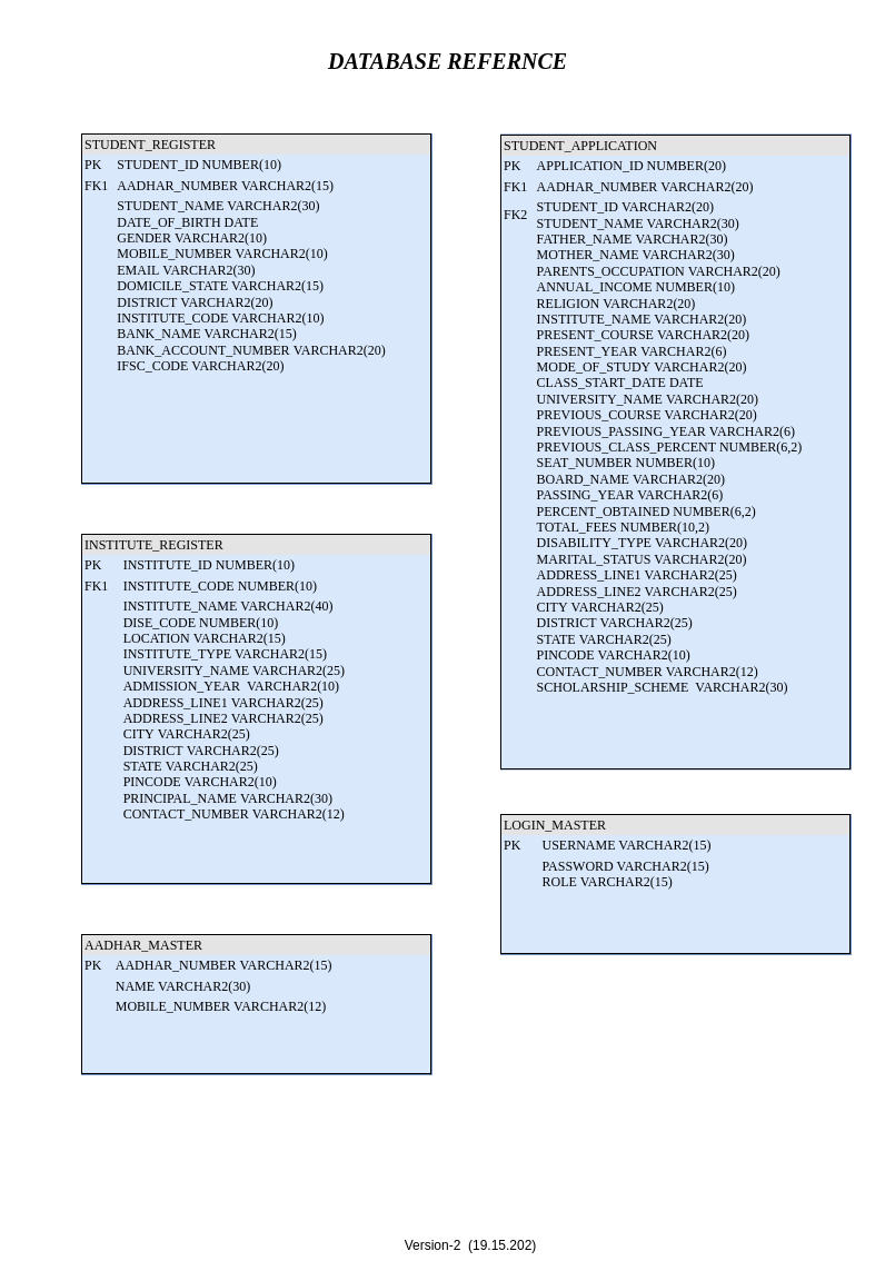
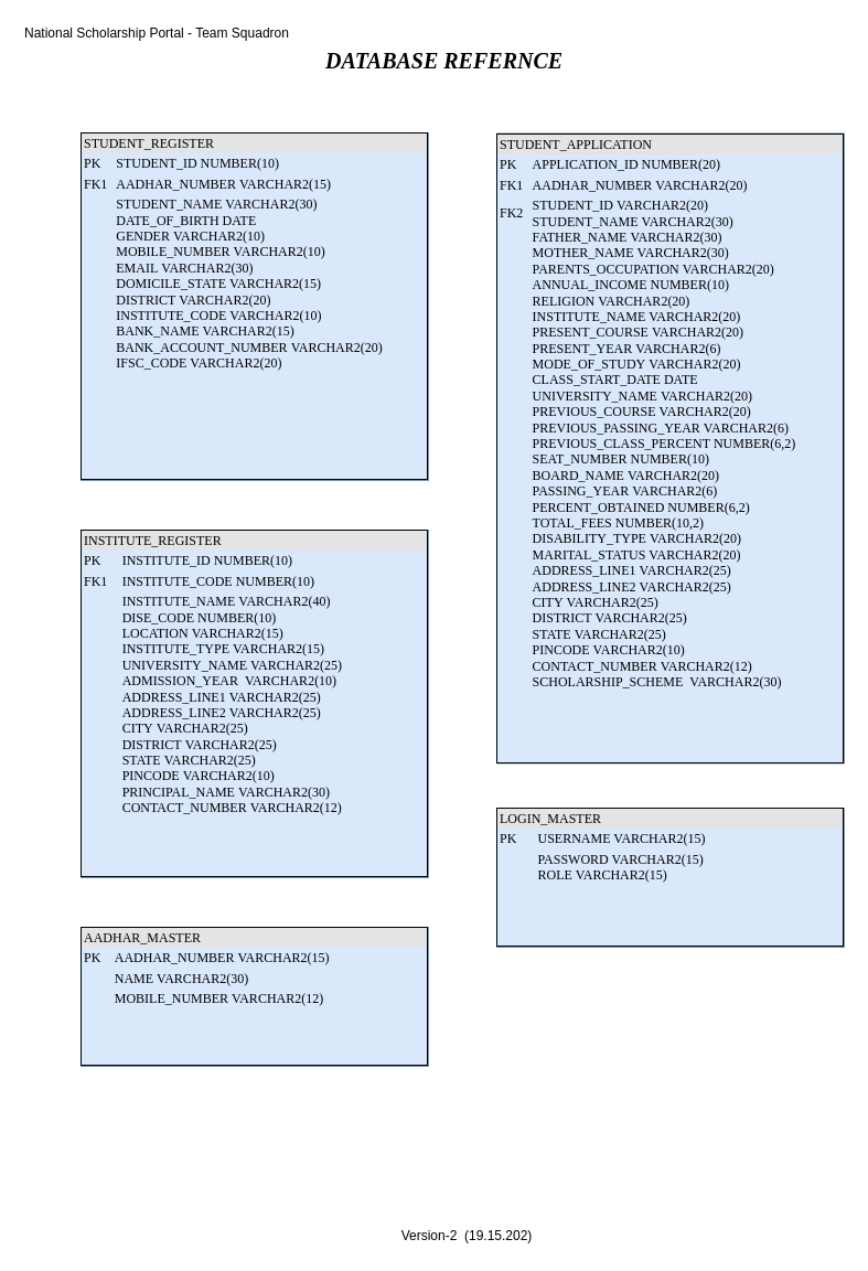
  <mxCell id="0" />
  <mxCell id="1" parent="0" />
  <mxCell id="2" value="&lt;font face=&quot;Verdana&quot; size=&quot;1&quot;&gt;&lt;i&gt;&lt;b style=&quot;font-size: 20px&quot;&gt;DATABASE REFERNCE&lt;/b&gt;&lt;/i&gt;&lt;/font&gt;" style="text;html=1;resizable=0;points=[];autosize=1;align=left;verticalAlign=top;spacingTop=-4;" parent="1" vertex="1"><mxGeometry x="293" y="40" width="260" height="20" as="geometry" /></mxCell>
+ <mxCell id="3" value="National Scholarship Portal - Team Squadron" style="text;html=1;resizable=0;points=[];autosize=1;align=left;verticalAlign=top;spacingTop=-4;" parent="1" vertex="1"><mxGeometry x="20" y="20" width="260" height="20" as="geometry" /></mxCell>
  <mxCell id="4" value="&lt;div style=&quot;box-sizing: border-box ; width: 100% ; background: #e4e4e4 ; padding: 2px&quot;&gt;STUDENT_APPLICATION&lt;/div&gt;&lt;table style=&quot;width: 100% ; font-size: 1em&quot; cellpadding=&quot;2&quot; cellspacing=&quot;0&quot;&gt;&lt;tbody&gt;&lt;tr&gt;&lt;td&gt;PK&lt;/td&gt;&lt;td&gt;APPLICATION_ID&amp;nbsp;NUMBER(20)&lt;/td&gt;&lt;/tr&gt;&lt;tr&gt;&lt;td&gt;FK1&lt;br&gt;&lt;/td&gt;&lt;td&gt;AADHAR_NUMBER&amp;nbsp;VARCHAR2(20)&lt;br&gt;&lt;/td&gt;&lt;/tr&gt;&lt;tr&gt;&lt;td&gt;FK2&lt;br&gt;&lt;br&gt;&lt;br&gt;&lt;br&gt;&lt;br&gt;&lt;br&gt;&lt;br&gt;&lt;br&gt;&lt;br&gt;&lt;br&gt;&lt;br&gt;&lt;br&gt;&lt;br&gt;&lt;br&gt;&lt;br&gt;&lt;br&gt;&lt;br&gt;&lt;br&gt;&lt;br&gt;&lt;br&gt;&lt;br&gt;&lt;br&gt;&lt;br&gt;&lt;br&gt;&lt;br&gt;&lt;br&gt;&lt;br&gt;&lt;br&gt;&lt;br&gt;&lt;br&gt;&lt;br&gt;&lt;br&gt;&lt;br&gt;&lt;/td&gt;&lt;td&gt;STUDENT_ID&amp;nbsp;VARCHAR2(20)&lt;br&gt;STUDENT_NAME&amp;nbsp;VARCHAR2(30)&lt;br&gt;FATHER_NAME&amp;nbsp;VARCHAR2(30)&lt;br&gt;MOTHER_NAME&amp;nbsp;VARCHAR2(30)&lt;br&gt;PARENTS_OCCUPATION&amp;nbsp;VARCHAR2(20)&lt;br&gt;ANNUAL_INCOME&amp;nbsp;NUMBER(10)&lt;br&gt;RELIGION&amp;nbsp;VARCHAR2(20)&lt;br&gt;INSTITUTE_NAME&amp;nbsp;VARCHAR2(20)&lt;br&gt;PRESENT_COURSE&amp;nbsp;VARCHAR2(20)&lt;br&gt;PRESENT_YEAR&amp;nbsp;VARCHAR2(6)&lt;br&gt;MODE_OF_STUDY&amp;nbsp;VARCHAR2(20)&lt;br&gt;CLASS_START_DATE&amp;nbsp;DATE&lt;br&gt;UNIVERSITY_NAME&amp;nbsp;VARCHAR2(20)&lt;br&gt;PREVIOUS_COURSE&amp;nbsp;VARCHAR2(20)&lt;br&gt;PREVIOUS_PASSING_YEAR&amp;nbsp;VARCHAR2(6)&lt;br&gt;PREVIOUS_CLASS_PERCENT&amp;nbsp;NUMBER(6,2)&lt;br&gt;SEAT_NUMBER&amp;nbsp;NUMBER(10)&lt;br&gt;BOARD_NAME&amp;nbsp;VARCHAR2(20)&lt;br&gt;PASSING_YEAR&amp;nbsp;VARCHAR2(6)&lt;br&gt;PERCENT_OBTAINED&amp;nbsp;NUMBER(6,2)&lt;br&gt;TOTAL_FEES&amp;nbsp;NUMBER(10,2)&lt;br&gt;DISABILITY_TYPE&amp;nbsp;VARCHAR2(20)&lt;br&gt;MARITAL_STATUS&amp;nbsp;VARCHAR2(20)&lt;br&gt;ADDRESS_LINE1&amp;nbsp;VARCHAR2(25)&lt;br&gt;ADDRESS_LINE2&amp;nbsp;VARCHAR2(25)&lt;br&gt;CITY&amp;nbsp;VARCHAR2(25)&lt;br&gt;DISTRICT&amp;nbsp;VARCHAR2(25)&lt;br&gt;STATE&amp;nbsp;VARCHAR2(25)&lt;br&gt;PINCODE&amp;nbsp;VARCHAR2(10)&lt;br&gt;CONTACT_NUMBER&amp;nbsp;VARCHAR2(12)&lt;br&gt;SCHOLARSHIP_SCHEME&amp;nbsp;&amp;nbsp;VARCHAR2(30)&lt;br&gt;&lt;br&gt;&lt;br&gt;&lt;br&gt;&lt;/td&gt;&lt;/tr&gt;&lt;/tbody&gt;&lt;/table&gt;" style="verticalAlign=top;align=left;overflow=fill;html=1;fillColor=#dae8fc;strokeColor=#6c8ebf;gradientColor=none;fontFamily=Verdana;labelBorderColor=#000000;" parent="1" vertex="1"><mxGeometry x="450" y="120.5" width="314.96" height="570.865" as="geometry" /></mxCell>
  <mxCell id="5" value="&lt;div style=&quot;box-sizing: border-box ; width: 100% ; background: #e4e4e4 ; padding: 2px&quot;&gt;STUDENT_REGISTER&lt;/div&gt;&lt;table style=&quot;width: 100% ; font-size: 1em&quot; cellpadding=&quot;2&quot; cellspacing=&quot;0&quot;&gt;&lt;tbody&gt;&lt;tr&gt;&lt;td&gt;PK&lt;/td&gt;&lt;td&gt;STUDENT_ID&amp;nbsp;NUMBER(10)&lt;/td&gt;&lt;/tr&gt;&lt;tr&gt;&lt;td&gt;FK1&lt;/td&gt;&lt;td&gt;AADHAR_NUMBER&amp;nbsp;VARCHAR2(15)&lt;/td&gt;&lt;/tr&gt;&lt;tr&gt;&lt;td&gt;&lt;/td&gt;&lt;td&gt;STUDENT_NAME&amp;nbsp;VARCHAR2(30)&lt;br&gt;DATE_OF_BIRTH&amp;nbsp;DATE&lt;br&gt;GENDER&amp;nbsp;VARCHAR2(10)&lt;br&gt;MOBILE_NUMBER&amp;nbsp;VARCHAR2(10)&lt;br&gt;EMAIL&amp;nbsp;VARCHAR2(30)&lt;br&gt;DOMICILE_STATE&amp;nbsp;VARCHAR2(15)&lt;br&gt;DISTRICT&amp;nbsp;VARCHAR2(20)&lt;br&gt;INSTITUTE_CODE&amp;nbsp;VARCHAR2(10)&lt;br&gt;BANK_NAME&amp;nbsp;VARCHAR2(15)&lt;br&gt;BANK_ACCOUNT_NUMBER&amp;nbsp;VARCHAR2(20)&lt;br&gt;IFSC_CODE&amp;nbsp;VARCHAR2(20)&lt;br&gt;&lt;br&gt;&lt;/td&gt;&lt;/tr&gt;&lt;/tbody&gt;&lt;/table&gt;" style="verticalAlign=top;align=left;overflow=fill;html=1;fillColor=#dae8fc;labelBorderColor=#000000;fontFamily=Verdana;strokeColor=#6c8ebf;" parent="1" vertex="1"><mxGeometry x="73" y="120" width="314.96" height="314.96" as="geometry" /></mxCell>
  <mxCell id="6" value="&lt;div style=&quot;box-sizing: border-box ; width: 100% ; background: #e4e4e4 ; padding: 2px&quot;&gt;AADHAR_MASTER&lt;br&gt;&lt;/div&gt;&lt;table style=&quot;width: 100% ; font-size: 1em&quot; cellpadding=&quot;2&quot; cellspacing=&quot;0&quot;&gt;&lt;tbody&gt;&lt;tr&gt;&lt;td&gt;PK&lt;/td&gt;&lt;td&gt;AADHAR_NUMBER&amp;nbsp;VARCHAR2(15)&lt;br&gt;&lt;/td&gt;&lt;/tr&gt;&lt;tr&gt;&lt;td&gt;&lt;br&gt;&lt;/td&gt;&lt;td&gt;NAME&amp;nbsp;VARCHAR2(30)&lt;br&gt;&lt;/td&gt;&lt;/tr&gt;&lt;tr&gt;&lt;td&gt;&lt;/td&gt;&lt;td&gt;MOBILE_NUMBER&amp;nbsp;VARCHAR2(12)&lt;br&gt;&lt;/td&gt;&lt;/tr&gt;&lt;/tbody&gt;&lt;/table&gt;" style="verticalAlign=top;align=left;overflow=fill;html=1;fillColor=#dae8fc;strokeColor=#6c8ebf;fontFamily=Verdana;labelBorderColor=#000000;" parent="1" vertex="1"><mxGeometry x="73" y="840" width="314.96" height="125.984" as="geometry" /></mxCell>
  <mxCell id="7" value="&lt;div style=&quot;box-sizing: border-box ; width: 100% ; background: #e4e4e4 ; padding: 2px&quot;&gt;LOGIN_MASTER&lt;br&gt;&lt;/div&gt;&lt;table style=&quot;width: 100% ; font-size: 1em&quot; cellpadding=&quot;2&quot; cellspacing=&quot;0&quot;&gt;&lt;tbody&gt;&lt;tr&gt;&lt;td&gt;PK&lt;/td&gt;&lt;td&gt;USERNAME VARCHAR2(15)&lt;br&gt;&lt;/td&gt;&lt;/tr&gt;&lt;tr&gt;&lt;td&gt;&lt;br&gt;&lt;/td&gt;&lt;td&gt;PASSWORD VARCHAR2(15)&lt;br&gt;ROLE VARCHAR2(15)&amp;nbsp;&lt;br&gt;&lt;/td&gt;&lt;/tr&gt;&lt;tr&gt;&lt;td&gt;&lt;/td&gt;&lt;td&gt;&lt;br&gt;&lt;/td&gt;&lt;/tr&gt;&lt;/tbody&gt;&lt;/table&gt;" style="verticalAlign=top;align=left;overflow=fill;html=1;fillColor=#dae8fc;strokeColor=#6c8ebf;fontFamily=Verdana;labelBorderColor=#000000;" parent="1" vertex="1"><mxGeometry x="450" y="732" width="314.96" height="125.984" as="geometry" /></mxCell>
  <mxCell id="8" value="&lt;div style=&quot;box-sizing: border-box ; width: 100% ; background: #e4e4e4 ; padding: 2px&quot;&gt;INSTITUTE_REGISTER&lt;/div&gt;&lt;table style=&quot;width: 100% ; font-size: 1em&quot; cellpadding=&quot;2&quot; cellspacing=&quot;0&quot;&gt;&lt;tbody&gt;&lt;tr&gt;&lt;td&gt;PK&lt;/td&gt;&lt;td&gt;INSTITUTE_ID&amp;nbsp;NUMBER(10)&lt;/td&gt;&lt;/tr&gt;&lt;tr&gt;&lt;td&gt;FK1&lt;/td&gt;&lt;td&gt;INSTITUTE_CODE&amp;nbsp;NUMBER(10)&lt;/td&gt;&lt;/tr&gt;&lt;tr&gt;&lt;td&gt;&lt;/td&gt;&lt;td&gt;INSTITUTE_NAME&amp;nbsp;VARCHAR2(40)&lt;br&gt;DISE_CODE&amp;nbsp;NUMBER(10)&lt;br&gt;LOCATION&amp;nbsp;VARCHAR2(15)&lt;br&gt;INSTITUTE_TYPE&amp;nbsp;VARCHAR2(15)&lt;br&gt;UNIVERSITY_NAME&amp;nbsp;VARCHAR2(25)&lt;br&gt;ADMISSION_YEAR&amp;nbsp;&amp;nbsp;VARCHAR2(10)&lt;br&gt;ADDRESS_LINE1&amp;nbsp;VARCHAR2(25)&lt;br&gt;ADDRESS_LINE2&amp;nbsp;VARCHAR2(25)&lt;br&gt;CITY&amp;nbsp;VARCHAR2(25)&lt;br&gt;DISTRICT&amp;nbsp;VARCHAR2(25)&lt;br&gt;STATE&amp;nbsp;VARCHAR2(25)&lt;br&gt;PINCODE&amp;nbsp;VARCHAR2(10)&lt;br&gt;PRINCIPAL_NAME&amp;nbsp;VARCHAR2(30)&lt;br&gt;CONTACT_NUMBER&amp;nbsp;VARCHAR2(12)&lt;br&gt;&lt;/td&gt;&lt;/tr&gt;&lt;/tbody&gt;&lt;/table&gt;" style="verticalAlign=top;align=left;overflow=fill;html=1;fillColor=#dae8fc;strokeColor=#6c8ebf;fontFamily=Verdana;labelBorderColor=#000000;" parent="1" vertex="1"><mxGeometry x="73" y="480" width="314.96" height="314.96" as="geometry" /></mxCell>
  <mxCell id="9" value="Version-2&amp;nbsp; (19.15.202)" style="text;html=1;strokeColor=none;fillColor=none;align=center;verticalAlign=middle;whiteSpace=wrap;rounded=0;" parent="1" vertex="1"><mxGeometry x="343" y="1110" width="160" height="20" as="geometry" /></mxCell>
